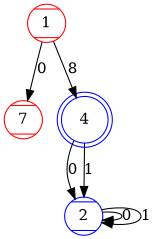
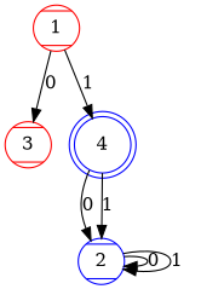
  digraph {
    fontname="DejaVu Serif"
    node [color=red fontname="DejaVu Serif" shape=Mcircle style=striped]
    edge [fontname="DejaVu Serif"]
    1
-   3 [label=7]
+   3
    4 [color=blue shape=doublecircle]
    2 [color=blue]
    1 -> 3 [label=0]
-   1 -> 4 [label=8]
+   1 -> 4 [label=1]
    4 -> 2 [label=0]
    4 -> 2 [label=1]
    2 -> 2 [label=0]
    2 -> 2 [label=1]
  }
